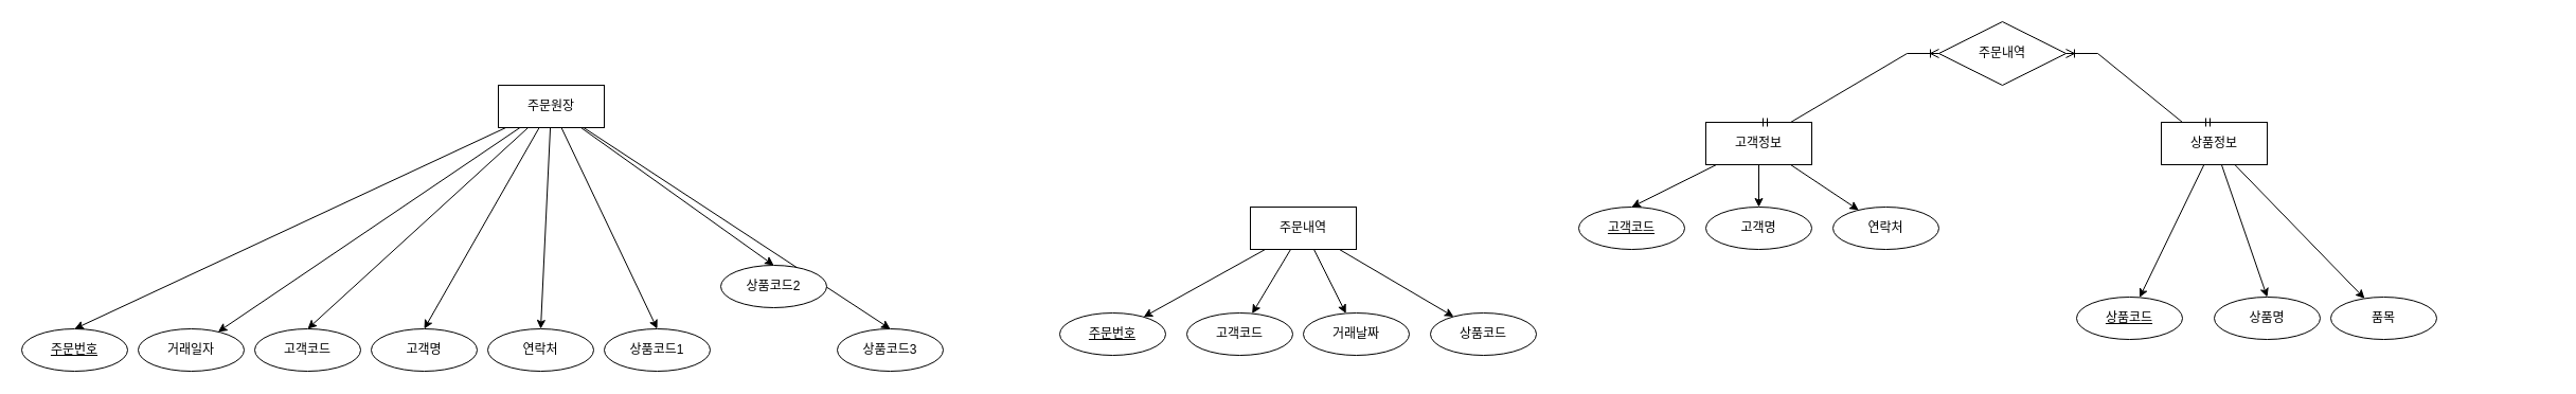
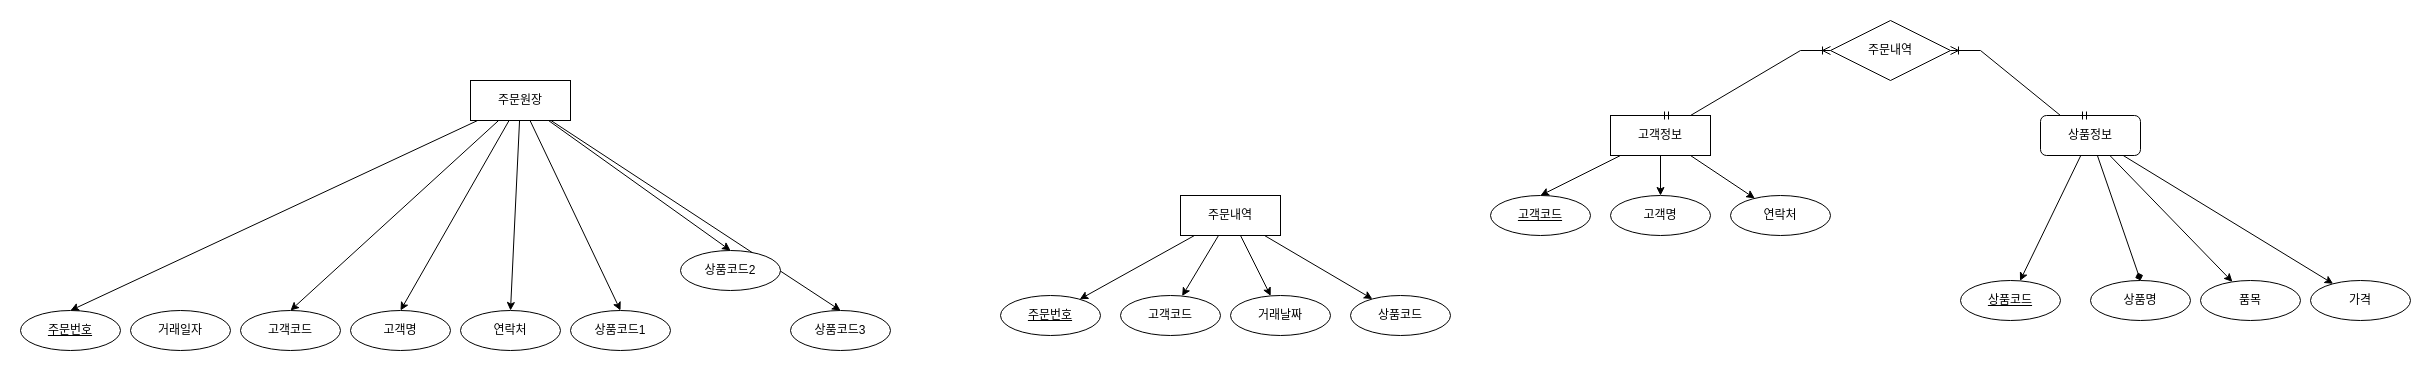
  <mxCell id="0" />
  <mxCell id="1" parent="0" />
  <mxCell id="2" style="rounded=0;orthogonalLoop=1;jettySize=auto;html=1;entryX=0.5;entryY=0;entryDx=0;entryDy=0;" edge="1" parent="1" source="10" target="11"><mxGeometry relative="1" as="geometry" /></mxCell>
- <mxCell id="3" style="rounded=0;orthogonalLoop=1;jettySize=auto;html=1;" edge="1" parent="1" source="10" target="12"><mxGeometry relative="1" as="geometry" /></mxCell>
  <mxCell id="4" style="rounded=0;orthogonalLoop=1;jettySize=auto;html=1;entryX=0.5;entryY=0;entryDx=0;entryDy=0;" edge="1" parent="1" source="10" target="13"><mxGeometry relative="1" as="geometry" /></mxCell>
  <mxCell id="5" style="rounded=0;orthogonalLoop=1;jettySize=auto;html=1;entryX=0.5;entryY=0;entryDx=0;entryDy=0;" edge="1" parent="1" source="10" target="14"><mxGeometry relative="1" as="geometry" /></mxCell>
  <mxCell id="6" style="rounded=0;orthogonalLoop=1;jettySize=auto;html=1;entryX=0.5;entryY=0;entryDx=0;entryDy=0;" edge="1" parent="1" source="10" target="15"><mxGeometry relative="1" as="geometry" /></mxCell>
  <mxCell id="7" style="rounded=0;orthogonalLoop=1;jettySize=auto;html=1;entryX=0.5;entryY=0;entryDx=0;entryDy=0;" edge="1" parent="1" source="10" target="16"><mxGeometry relative="1" as="geometry" /></mxCell>
  <mxCell id="8" style="rounded=0;orthogonalLoop=1;jettySize=auto;html=1;entryX=0.5;entryY=0;entryDx=0;entryDy=0;" edge="1" parent="1" source="10" target="17"><mxGeometry relative="1" as="geometry" /></mxCell>
  <mxCell id="9" style="rounded=0;orthogonalLoop=1;jettySize=auto;html=1;entryX=0.5;entryY=0;entryDx=0;entryDy=0;" edge="1" parent="1" source="10" target="18"><mxGeometry relative="1" as="geometry" /></mxCell>
  <mxCell id="10" value="주문원장" style="whiteSpace=wrap;html=1;align=center;" vertex="1" parent="1"><mxGeometry x="470" y="80" width="100" height="40" as="geometry" /></mxCell>
  <mxCell id="11" value="주문번호" style="ellipse;whiteSpace=wrap;html=1;align=center;fontStyle=4;" vertex="1" parent="1"><mxGeometry x="20" y="310" width="100" height="40" as="geometry" /></mxCell>
  <mxCell id="12" value="거래일자" style="ellipse;whiteSpace=wrap;html=1;align=center;" vertex="1" parent="1"><mxGeometry x="130" y="310" width="100" height="40" as="geometry" /></mxCell>
  <mxCell id="13" value="고객코드" style="ellipse;whiteSpace=wrap;html=1;align=center;" vertex="1" parent="1"><mxGeometry x="240" y="310" width="100" height="40" as="geometry" /></mxCell>
  <mxCell id="14" value="고객명" style="ellipse;whiteSpace=wrap;html=1;align=center;" vertex="1" parent="1"><mxGeometry x="350" y="310" width="100" height="40" as="geometry" /></mxCell>
  <mxCell id="15" value="연락처" style="ellipse;whiteSpace=wrap;html=1;align=center;" vertex="1" parent="1"><mxGeometry x="460" y="310" width="100" height="40" as="geometry" /></mxCell>
  <mxCell id="16" value="상품코드1" style="ellipse;whiteSpace=wrap;html=1;align=center;" vertex="1" parent="1"><mxGeometry x="570" y="310" width="100" height="40" as="geometry" /></mxCell>
  <mxCell id="17" value="상품코드2" style="ellipse;whiteSpace=wrap;html=1;align=center;" vertex="1" parent="1"><mxGeometry x="680" y="250" width="100" height="40" as="geometry" /></mxCell>
  <mxCell id="18" value="상품코드3" style="ellipse;whiteSpace=wrap;html=1;align=center;" vertex="1" parent="1"><mxGeometry x="790" y="310" width="100" height="40" as="geometry" /></mxCell>
  <mxCell id="19" style="rounded=0;orthogonalLoop=1;jettySize=auto;html=1;" edge="1" parent="1" source="23" target="24"><mxGeometry relative="1" as="geometry" /></mxCell>
  <mxCell id="20" style="rounded=0;orthogonalLoop=1;jettySize=auto;html=1;" edge="1" parent="1" source="23" target="25"><mxGeometry relative="1" as="geometry" /></mxCell>
  <mxCell id="21" style="rounded=0;orthogonalLoop=1;jettySize=auto;html=1;" edge="1" parent="1" source="23" target="26"><mxGeometry relative="1" as="geometry" /></mxCell>
  <mxCell id="22" style="rounded=0;orthogonalLoop=1;jettySize=auto;html=1;" edge="1" parent="1" source="23" target="27"><mxGeometry relative="1" as="geometry" /></mxCell>
  <mxCell id="23" value="주문내역" style="whiteSpace=wrap;html=1;align=center;" vertex="1" parent="1"><mxGeometry x="1180" y="195" width="100" height="40" as="geometry" /></mxCell>
  <mxCell id="24" value="주문번호" style="ellipse;whiteSpace=wrap;html=1;align=center;fontStyle=4;" vertex="1" parent="1"><mxGeometry x="1000" y="295" width="100" height="40" as="geometry" /></mxCell>
  <mxCell id="25" value="고객코드" style="ellipse;whiteSpace=wrap;html=1;align=center;" vertex="1" parent="1"><mxGeometry x="1120" y="295" width="100" height="40" as="geometry" /></mxCell>
  <mxCell id="26" value="거래날짜" style="ellipse;whiteSpace=wrap;html=1;align=center;" vertex="1" parent="1"><mxGeometry x="1230" y="295" width="100" height="40" as="geometry" /></mxCell>
  <mxCell id="27" value="상품코드" style="ellipse;whiteSpace=wrap;html=1;align=center;" vertex="1" parent="1"><mxGeometry x="1350" y="295" width="100" height="40" as="geometry" /></mxCell>
  <mxCell id="28" style="rounded=0;orthogonalLoop=1;jettySize=auto;html=1;entryX=0.5;entryY=0;entryDx=0;entryDy=0;" edge="1" parent="1" source="31" target="32"><mxGeometry relative="1" as="geometry" /></mxCell>
  <mxCell id="29" style="rounded=0;orthogonalLoop=1;jettySize=auto;html=1;entryX=0.5;entryY=0;entryDx=0;entryDy=0;" edge="1" parent="1" source="31" target="33"><mxGeometry relative="1" as="geometry" /></mxCell>
  <mxCell id="30" style="rounded=0;orthogonalLoop=1;jettySize=auto;html=1;" edge="1" parent="1" source="31" target="34"><mxGeometry relative="1" as="geometry" /></mxCell>
  <mxCell id="31" value="고객정보" style="whiteSpace=wrap;html=1;align=center;" vertex="1" parent="1"><mxGeometry x="1610" y="115" width="100" height="40" as="geometry" /></mxCell>
  <mxCell id="32" value="고객코드" style="ellipse;whiteSpace=wrap;html=1;align=center;fontStyle=4;" vertex="1" parent="1"><mxGeometry x="1490" y="195" width="100" height="40" as="geometry" /></mxCell>
  <mxCell id="33" value="고객명" style="ellipse;whiteSpace=wrap;html=1;align=center;" vertex="1" parent="1"><mxGeometry x="1610" y="195" width="100" height="40" as="geometry" /></mxCell>
  <mxCell id="34" value="연락처" style="ellipse;whiteSpace=wrap;html=1;align=center;" vertex="1" parent="1"><mxGeometry x="1730" y="195" width="100" height="40" as="geometry" /></mxCell>
  <mxCell id="35" style="rounded=0;orthogonalLoop=1;jettySize=auto;html=1;" edge="1" parent="1" source="39" target="40"><mxGeometry relative="1" as="geometry" /></mxCell>
- <mxCell id="36" style="rounded=0;orthogonalLoop=1;jettySize=auto;html=1;entryX=0.5;entryY=0;entryDx=0;entryDy=0;" edge="1" parent="1" source="39" target="41"><mxGeometry relative="1" as="geometry" /></mxCell>
+ <mxCell id="36" style="rounded=0;orthogonalLoop=1;jettySize=auto;html=1;entryX=0.5;entryY=0;entryDx=0;entryDy=0;endArrow=diamond;" edge="1" parent="1" source="39" target="41"><mxGeometry relative="1" as="geometry" /></mxCell>
  <mxCell id="37" style="rounded=0;orthogonalLoop=1;jettySize=auto;html=1;" edge="1" parent="1" source="39" target="42"><mxGeometry relative="1" as="geometry" /></mxCell>
- <mxCell id="39" value="상품정보" style="whiteSpace=wrap;html=1;align=center;" vertex="1" parent="1"><mxGeometry x="2040" y="115" width="100" height="40" as="geometry" /></mxCell>
+ <mxCell id="38" style="rounded=0;orthogonalLoop=1;jettySize=auto;html=1;" edge="1" parent="1" source="39" target="43"><mxGeometry relative="1" as="geometry" /></mxCell>
+ <mxCell id="39" value="상품정보" style="whiteSpace=wrap;html=1;align=center;rounded=1;" vertex="1" parent="1"><mxGeometry x="2040" y="115" width="100" height="40" as="geometry" /></mxCell>
  <mxCell id="40" value="상품코드" style="ellipse;whiteSpace=wrap;html=1;align=center;fontStyle=4;" vertex="1" parent="1"><mxGeometry x="1960" y="280" width="100" height="40" as="geometry" /></mxCell>
  <mxCell id="41" value="상품명" style="ellipse;whiteSpace=wrap;html=1;align=center;" vertex="1" parent="1"><mxGeometry x="2090" y="280" width="100" height="40" as="geometry" /></mxCell>
  <mxCell id="42" value="품목" style="ellipse;whiteSpace=wrap;html=1;align=center;" vertex="1" parent="1"><mxGeometry x="2200" y="280" width="100" height="40" as="geometry" /></mxCell>
+ <mxCell id="43" value="가격" style="ellipse;whiteSpace=wrap;html=1;align=center;" vertex="1" parent="1"><mxGeometry x="2310" y="280" width="100" height="40" as="geometry" /></mxCell>
  <mxCell id="44" value="주문내역" style="shape=rhombus;perimeter=rhombusPerimeter;whiteSpace=wrap;html=1;align=center;" vertex="1" parent="1"><mxGeometry x="1830" y="20" width="120" height="60" as="geometry" /></mxCell>
  <mxCell id="45" value="" style="edgeStyle=entityRelationEdgeStyle;fontSize=12;html=1;endArrow=ERoneToMany;startArrow=ERmandOne;rounded=0;entryX=0;entryY=0.5;entryDx=0;entryDy=0;exitX=0.5;exitY=0;exitDx=0;exitDy=0;" edge="1" parent="1" source="31" target="44"><mxGeometry width="100" height="100" relative="1" as="geometry"><mxPoint x="1830" y="305" as="sourcePoint" /><mxPoint x="1930" y="205" as="targetPoint" /></mxGeometry></mxCell>
  <mxCell id="46" value="" style="edgeStyle=entityRelationEdgeStyle;fontSize=12;html=1;endArrow=ERoneToMany;startArrow=ERmandOne;rounded=0;entryX=1;entryY=0.5;entryDx=0;entryDy=0;exitX=0.5;exitY=0;exitDx=0;exitDy=0;" edge="1" parent="1" source="39" target="44"><mxGeometry width="100" height="100" relative="1" as="geometry"><mxPoint x="2046" y="70" as="sourcePoint" /><mxPoint x="2216" y="5" as="targetPoint" /></mxGeometry></mxCell>
